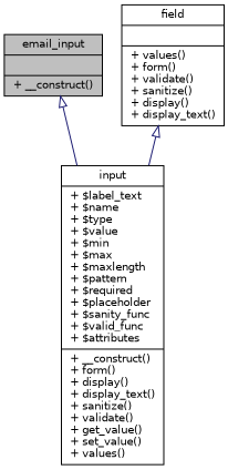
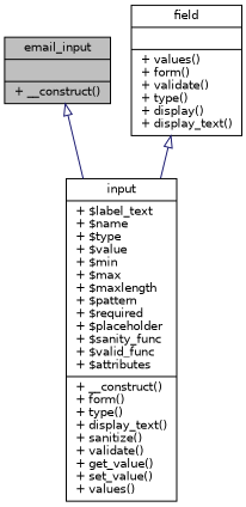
  digraph {
    node [color=black fillcolor=white fontname=Helvetica fontsize=10 shape=record style=filled]
    edge [arrowtail=onormal color=midnightblue dir=back fontname=Helvetica fontsize=10 labelfontname=Helvetica labelfontsize=10 style=solid]
    n1 [fillcolor=grey75 fontcolor=black height=0.2 label="{email_input\n||+ __construct()\l}" width=0.4]
-   n2 [height=0.2 label="{input\n|+ $label_text\l+ $name\l+ $type\l+ $value\l+ $min\l+ $max\l+ $maxlength\l+ $pattern\l+ $required\l+ $placeholder\l+ $sanity_func\l+ $valid_func\l+ $attributes\l|+ __construct()\l+ form()\l+ display()\l+ display_text()\l+ sanitize()\l+ validate()\l+ get_value()\l+ set_value()\l+ values()\l}" width=0.4]
-   n3 [height=0.2 label="{field\n||+ values()\l+ form()\l+ validate()\l+ sanitize()\l+ display()\l+ display_text()\l}" width=0.4]
+   n2 [height=0.2 label="{input\n|+ $label_text\l+ $name\l+ $type\l+ $value\l+ $min\l+ $max\l+ $maxlength\l+ $pattern\l+ $required\l+ $placeholder\l+ $sanity_func\l+ $valid_func\l+ $attributes\l|+ __construct()\l+ form()\l+ type()\l+ display_text()\l+ sanitize()\l+ validate()\l+ get_value()\l+ set_value()\l+ values()\l}" width=0.4]
+   n3 [height=0.2 label="{field\n||+ values()\l+ form()\l+ validate()\l+ type()\l+ display()\l+ display_text()\l}" width=0.4]
    n1 -> n2
    n3 -> n2
  }
